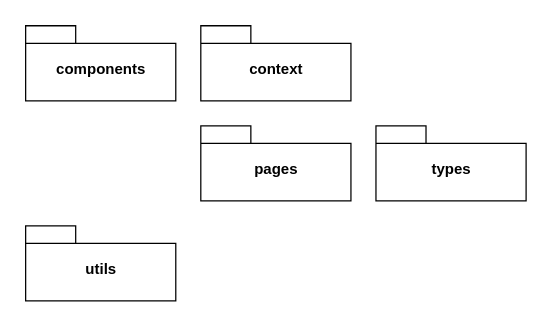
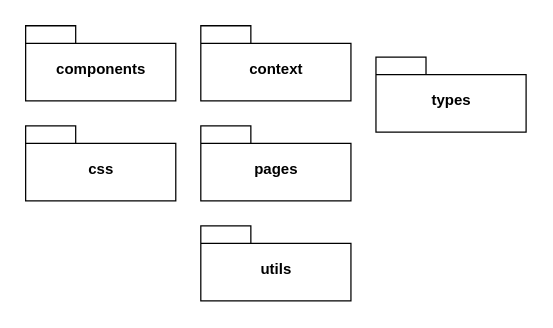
  <mxCell id="0" />
  <mxCell id="1" parent="0" />
  <mxCell id="2" value="components&lt;br&gt;" style="shape=folder;fontStyle=1;spacingTop=10;tabWidth=40;tabHeight=14;tabPosition=left;html=1;" vertex="1" parent="1"><mxGeometry x="20" y="20" width="120" height="60" as="geometry" /></mxCell>
  <mxCell id="3" value="context&lt;br&gt;" style="shape=folder;fontStyle=1;spacingTop=10;tabWidth=40;tabHeight=14;tabPosition=left;html=1;" vertex="1" parent="1"><mxGeometry x="160" y="20" width="120" height="60" as="geometry" /></mxCell>
+ <mxCell id="4" value="css" style="shape=folder;fontStyle=1;spacingTop=10;tabWidth=40;tabHeight=14;tabPosition=left;html=1;" vertex="1" parent="1"><mxGeometry x="20" y="100" width="120" height="60" as="geometry" /></mxCell>
  <mxCell id="5" value="pages" style="shape=folder;fontStyle=1;spacingTop=10;tabWidth=40;tabHeight=14;tabPosition=left;html=1;" vertex="1" parent="1"><mxGeometry x="160" y="100" width="120" height="60" as="geometry" /></mxCell>
- <mxCell id="6" value="types" style="shape=folder;fontStyle=1;spacingTop=10;tabWidth=40;tabHeight=14;tabPosition=left;html=1;" vertex="1" parent="1"><mxGeometry x="300" y="100" width="120" height="60" as="geometry" /></mxCell>
- <mxCell id="7" value="utils" style="shape=folder;fontStyle=1;spacingTop=10;tabWidth=40;tabHeight=14;tabPosition=left;html=1;" vertex="1" parent="1"><mxGeometry x="20" y="180" width="120" height="60" as="geometry" /></mxCell>
+ <mxCell id="6" value="types" style="shape=folder;fontStyle=1;spacingTop=10;tabWidth=40;tabHeight=14;tabPosition=left;html=1;" vertex="1" parent="1"><mxGeometry x="300" y="45" width="120" height="60" as="geometry" /></mxCell>
+ <mxCell id="7" value="utils" style="shape=folder;fontStyle=1;spacingTop=10;tabWidth=40;tabHeight=14;tabPosition=left;html=1;" vertex="1" parent="1"><mxGeometry x="160" y="180" width="120" height="60" as="geometry" /></mxCell>
